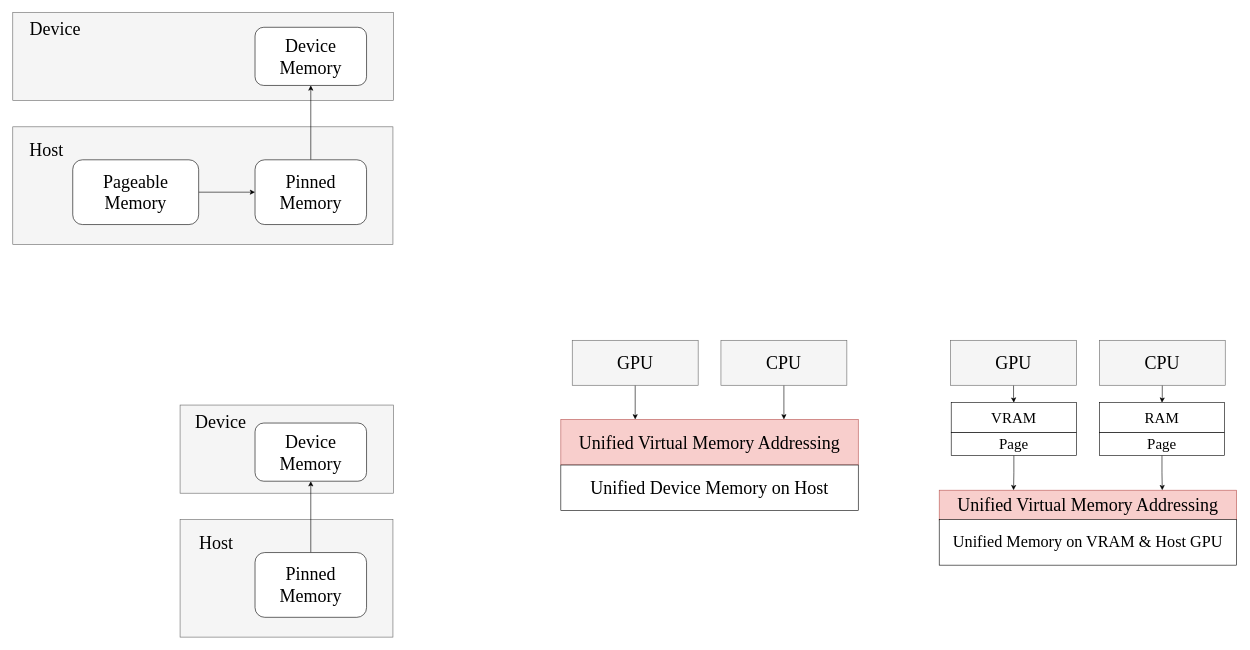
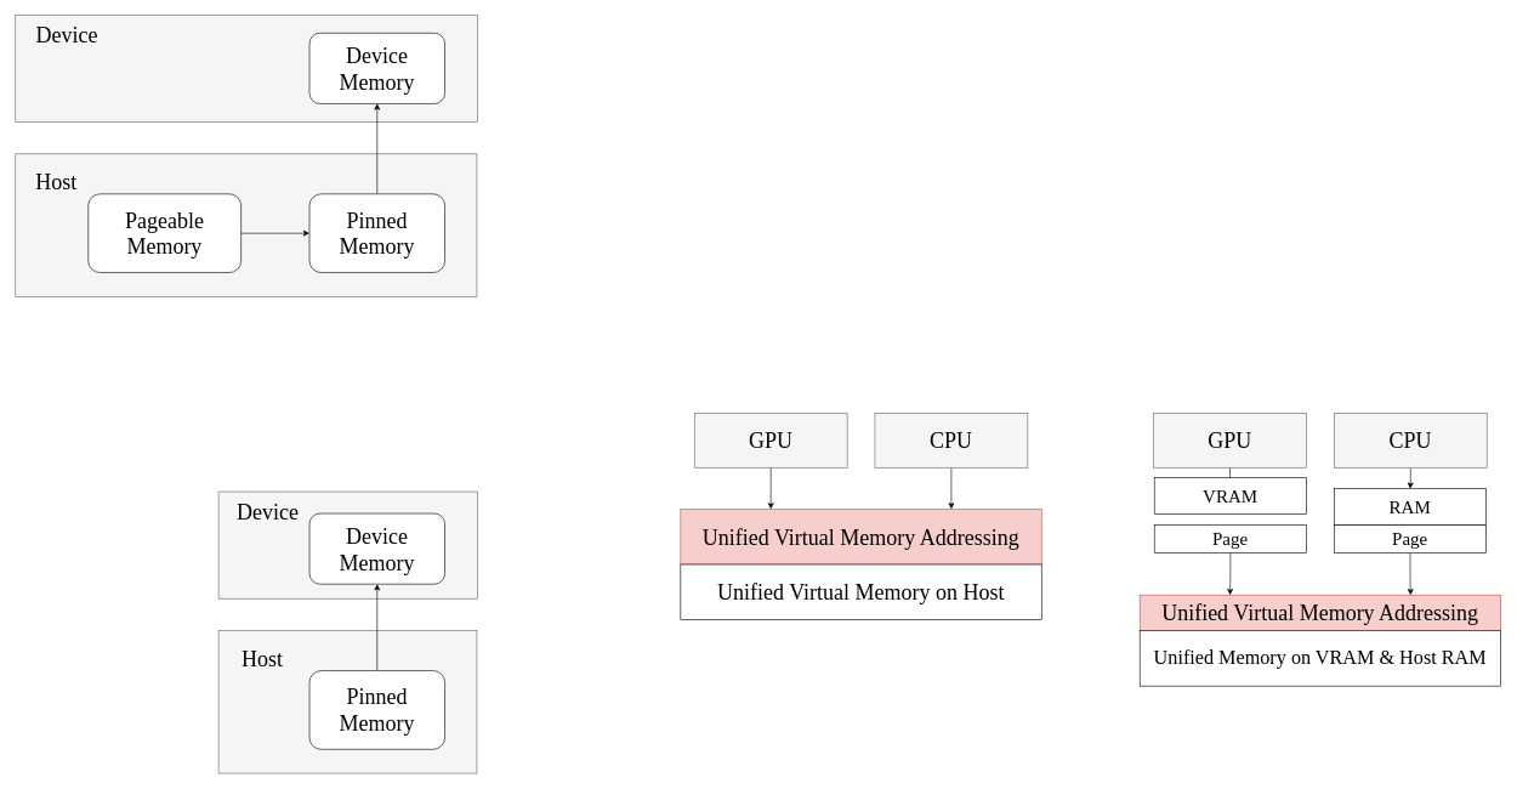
  <mxCell id="0" />
  <mxCell id="1" parent="0" />
  <mxCell id="2" value="" style="rounded=0;whiteSpace=wrap;html=1;fillColor=#f5f5f5;fontColor=#333333;strokeColor=#666666;" parent="1" vertex="1"><mxGeometry x="20" y="211" width="634" height="196" as="geometry" /></mxCell>
  <mxCell id="3" value="&lt;font face=&quot;Lucida Console&quot; style=&quot;font-size: 30px&quot;&gt;Host&amp;nbsp;&amp;nbsp;&lt;/font&gt;" style="text;html=1;strokeColor=none;fillColor=none;align=center;verticalAlign=middle;whiteSpace=wrap;rounded=0;" parent="1" vertex="1"><mxGeometry x="54" y="234" width="60" height="30" as="geometry" /></mxCell>
  <mxCell id="4" value="" style="rounded=0;whiteSpace=wrap;html=1;fillColor=#f5f5f5;fontColor=#333333;strokeColor=#666666;" parent="1" vertex="1"><mxGeometry x="20" y="20" width="635" height="147" as="geometry" /></mxCell>
  <mxCell id="5" value="&lt;font face=&quot;Lucida Console&quot; style=&quot;font-size: 30px&quot;&gt;Device&lt;/font&gt;" style="text;html=1;strokeColor=none;fillColor=none;align=center;verticalAlign=middle;whiteSpace=wrap;rounded=0;" parent="1" vertex="1"><mxGeometry x="61" y="32" width="60" height="30" as="geometry" /></mxCell>
  <mxCell id="6" style="edgeStyle=orthogonalEdgeStyle;rounded=0;orthogonalLoop=1;jettySize=auto;html=1;fontFamily=Lucida Console;fontSize=30;" parent="1" source="7" target="9" edge="1"><mxGeometry relative="1" as="geometry" /></mxCell>
  <mxCell id="7" value="Pageable Memory" style="rounded=1;whiteSpace=wrap;html=1;fontFamily=Lucida Console;fontSize=30;" parent="1" vertex="1"><mxGeometry x="120" y="266" width="210" height="108" as="geometry" /></mxCell>
  <mxCell id="8" style="edgeStyle=orthogonalEdgeStyle;rounded=0;orthogonalLoop=1;jettySize=auto;html=1;fontFamily=Lucida Console;fontSize=30;" parent="1" source="9" target="10" edge="1"><mxGeometry relative="1" as="geometry" /></mxCell>
  <mxCell id="9" value="Pinned Memory" style="rounded=1;whiteSpace=wrap;html=1;fontFamily=Lucida Console;fontSize=30;" parent="1" vertex="1"><mxGeometry x="424" y="266" width="186" height="108" as="geometry" /></mxCell>
  <mxCell id="10" value="Device Memory" style="rounded=1;whiteSpace=wrap;html=1;fontFamily=Lucida Console;fontSize=30;" parent="1" vertex="1"><mxGeometry x="424" y="45" width="186" height="97" as="geometry" /></mxCell>
  <mxCell id="11" value="" style="rounded=0;whiteSpace=wrap;html=1;fillColor=#f5f5f5;fontColor=#333333;strokeColor=#666666;" vertex="1" parent="1"><mxGeometry x="299" y="866" width="355" height="196" as="geometry" /></mxCell>
  <mxCell id="12" value="&lt;font face=&quot;Lucida Console&quot; style=&quot;font-size: 30px&quot;&gt;Host&amp;nbsp;&amp;nbsp;&lt;/font&gt;" style="text;html=1;strokeColor=none;fillColor=none;align=center;verticalAlign=middle;whiteSpace=wrap;rounded=0;" vertex="1" parent="1"><mxGeometry x="337" y="889" width="60" height="30" as="geometry" /></mxCell>
  <mxCell id="13" value="" style="rounded=0;whiteSpace=wrap;html=1;fillColor=#f5f5f5;fontColor=#333333;strokeColor=#666666;" vertex="1" parent="1"><mxGeometry x="299" y="675" width="356" height="147" as="geometry" /></mxCell>
  <mxCell id="14" value="&lt;font face=&quot;Lucida Console&quot; style=&quot;font-size: 30px&quot;&gt;Device&lt;/font&gt;" style="text;html=1;strokeColor=none;fillColor=none;align=center;verticalAlign=middle;whiteSpace=wrap;rounded=0;" vertex="1" parent="1"><mxGeometry x="337" y="687" width="60" height="30" as="geometry" /></mxCell>
  <mxCell id="15" style="edgeStyle=orthogonalEdgeStyle;rounded=0;orthogonalLoop=1;jettySize=auto;html=1;fontFamily=Lucida Console;fontSize=30;" edge="1" source="16" target="17" parent="1"><mxGeometry relative="1" as="geometry" /></mxCell>
  <mxCell id="16" value="Pinned Memory" style="rounded=1;whiteSpace=wrap;html=1;fontFamily=Lucida Console;fontSize=30;" vertex="1" parent="1"><mxGeometry x="424" y="921" width="186" height="108" as="geometry" /></mxCell>
  <mxCell id="17" value="Device Memory" style="rounded=1;whiteSpace=wrap;html=1;fontFamily=Lucida Console;fontSize=30;" vertex="1" parent="1"><mxGeometry x="424" y="705" width="186" height="97" as="geometry" /></mxCell>
  <mxCell id="18" style="edgeStyle=orthogonalEdgeStyle;rounded=0;orthogonalLoop=1;jettySize=auto;html=1;entryX=0.25;entryY=0;entryDx=0;entryDy=0;" edge="1" parent="1" source="19" target="22"><mxGeometry relative="1" as="geometry" /></mxCell>
  <mxCell id="19" value="&lt;span style=&quot;color: rgb(0 , 0 , 0) ; font-family: &amp;#34;lucida console&amp;#34; ; font-size: 30px&quot;&gt;GPU&lt;/span&gt;" style="rounded=0;whiteSpace=wrap;html=1;fillColor=#f5f5f5;fontColor=#333333;strokeColor=#666666;" vertex="1" parent="1"><mxGeometry x="953" y="567" width="210" height="75" as="geometry" /></mxCell>
  <mxCell id="20" style="edgeStyle=orthogonalEdgeStyle;rounded=0;orthogonalLoop=1;jettySize=auto;html=1;entryX=0.75;entryY=0;entryDx=0;entryDy=0;" edge="1" parent="1" source="21" target="22"><mxGeometry relative="1" as="geometry" /></mxCell>
  <mxCell id="21" value="&lt;span style=&quot;color: rgb(0 , 0 , 0) ; font-family: &amp;#34;lucida console&amp;#34; ; font-size: 30px&quot;&gt;CPU&lt;/span&gt;" style="rounded=0;whiteSpace=wrap;html=1;fillColor=#f5f5f5;fontColor=#333333;strokeColor=#666666;" vertex="1" parent="1"><mxGeometry x="1201" y="567" width="210" height="75" as="geometry" /></mxCell>
  <mxCell id="22" value="&lt;span style=&quot;color: rgb(0 , 0 , 0) ; font-family: &amp;#34;lucida console&amp;#34; ; font-size: 30px&quot;&gt;Unified Virtual Memory Addressing&lt;/span&gt;" style="rounded=0;whiteSpace=wrap;html=1;fillColor=#f8cecc;strokeColor=#b85450;" vertex="1" parent="1"><mxGeometry x="934" y="699" width="496" height="76" as="geometry" /></mxCell>
- <mxCell id="23" value="&lt;span style=&quot;color: rgb(0 , 0 , 0) ; font-family: &amp;#34;lucida console&amp;#34; ; font-size: 30px&quot;&gt;Unified Device Memory on Host&lt;/span&gt;" style="rounded=0;whiteSpace=wrap;html=1;" vertex="1" parent="1"><mxGeometry x="934" y="775" width="496" height="76" as="geometry" /></mxCell>
+ <mxCell id="23" value="&lt;span style=&quot;color: rgb(0 , 0 , 0) ; font-family: &amp;#34;lucida console&amp;#34; ; font-size: 30px&quot;&gt;Unified Virtual Memory on Host&lt;/span&gt;" style="rounded=0;whiteSpace=wrap;html=1;" vertex="1" parent="1"><mxGeometry x="934" y="775" width="496" height="76" as="geometry" /></mxCell>
  <mxCell id="24" style="edgeStyle=orthogonalEdgeStyle;rounded=0;orthogonalLoop=1;jettySize=auto;html=1;entryX=0.5;entryY=0;entryDx=0;entryDy=0;" edge="1" source="25" target="28" parent="1"><mxGeometry relative="1" as="geometry" /></mxCell>
  <mxCell id="25" value="&lt;span style=&quot;color: rgb(0 , 0 , 0) ; font-family: &amp;#34;lucida console&amp;#34; ; font-size: 30px&quot;&gt;GPU&lt;/span&gt;" style="rounded=0;whiteSpace=wrap;html=1;fillColor=#f5f5f5;fontColor=#333333;strokeColor=#666666;" vertex="1" parent="1"><mxGeometry x="1584" y="567" width="210" height="75" as="geometry" /></mxCell>
  <mxCell id="26" style="edgeStyle=orthogonalEdgeStyle;rounded=0;orthogonalLoop=1;jettySize=auto;html=1;entryX=0.5;entryY=0;entryDx=0;entryDy=0;fontSize=25;" edge="1" parent="1" source="27" target="32"><mxGeometry relative="1" as="geometry" /></mxCell>
  <mxCell id="27" value="&lt;span style=&quot;color: rgb(0 , 0 , 0) ; font-family: &amp;#34;lucida console&amp;#34; ; font-size: 30px&quot;&gt;CPU&lt;/span&gt;" style="rounded=0;whiteSpace=wrap;html=1;fillColor=#f5f5f5;fontColor=#333333;strokeColor=#666666;" vertex="1" parent="1"><mxGeometry x="1832" y="567" width="210" height="75" as="geometry" /></mxCell>
- <mxCell id="28" value="&lt;span style=&quot;color: rgb(0, 0, 0); font-family: &amp;quot;lucida console&amp;quot;; font-size: 25px;&quot;&gt;VRAM&lt;/span&gt;" style="rounded=0;whiteSpace=wrap;html=1;fontSize=25;" vertex="1" parent="1"><mxGeometry x="1585" y="671" width="209" height="50" as="geometry" /></mxCell>
+ <mxCell id="28" value="&lt;span style=&quot;color: rgb(0, 0, 0); font-family: &amp;quot;lucida console&amp;quot;; font-size: 25px;&quot;&gt;VRAM&lt;/span&gt;" style="rounded=0;whiteSpace=wrap;html=1;fontSize=25;" vertex="1" parent="1"><mxGeometry x="1585" y="656" width="209" height="50" as="geometry" /></mxCell>
  <mxCell id="29" value="&lt;span style=&quot;font-family: &amp;#34;lucida console&amp;#34; ; font-size: 30px&quot;&gt;Unified Virtual Memory Addressing&lt;/span&gt;" style="rounded=0;whiteSpace=wrap;html=1;fillColor=#f8cecc;strokeColor=#b85450;" vertex="1" parent="1"><mxGeometry x="1565" y="817" width="496" height="50" as="geometry" /></mxCell>
  <mxCell id="30" style="edgeStyle=orthogonalEdgeStyle;rounded=0;orthogonalLoop=1;jettySize=auto;html=1;entryX=0.25;entryY=0;entryDx=0;entryDy=0;" edge="1" parent="1" source="31" target="29"><mxGeometry relative="1" as="geometry" /></mxCell>
  <mxCell id="31" value="&lt;span style=&quot;color: rgb(0, 0, 0); font-family: &amp;quot;lucida console&amp;quot;; font-size: 25px;&quot;&gt;Page&lt;/span&gt;" style="rounded=0;whiteSpace=wrap;html=1;fontSize=25;" vertex="1" parent="1"><mxGeometry x="1585" y="721" width="209" height="38" as="geometry" /></mxCell>
  <mxCell id="32" value="&lt;span style=&quot;color: rgb(0 , 0 , 0) ; font-family: &amp;#34;lucida console&amp;#34; ; font-size: 25px&quot;&gt;RAM&lt;/span&gt;" style="rounded=0;whiteSpace=wrap;html=1;fontSize=25;" vertex="1" parent="1"><mxGeometry x="1832" y="671" width="209" height="50" as="geometry" /></mxCell>
  <mxCell id="33" style="edgeStyle=orthogonalEdgeStyle;rounded=0;orthogonalLoop=1;jettySize=auto;html=1;entryX=0.75;entryY=0;entryDx=0;entryDy=0;fontSize=25;" edge="1" parent="1" source="34" target="29"><mxGeometry relative="1" as="geometry" /></mxCell>
  <mxCell id="34" value="&lt;span style=&quot;color: rgb(0, 0, 0); font-family: &amp;quot;lucida console&amp;quot;; font-size: 25px;&quot;&gt;Page&lt;/span&gt;" style="rounded=0;whiteSpace=wrap;html=1;fontSize=25;" vertex="1" parent="1"><mxGeometry x="1832" y="721" width="209" height="38" as="geometry" /></mxCell>
- <mxCell id="35" value="&lt;span style=&quot;color: rgb(0 , 0 , 0) ; font-family: &amp;#34;lucida console&amp;#34;&quot;&gt;&lt;font style=&quot;font-size: 27px&quot;&gt;Unified Memory on VRAM &amp;amp; Host GPU&lt;/font&gt;&lt;/span&gt;" style="rounded=0;whiteSpace=wrap;html=1;" vertex="1" parent="1"><mxGeometry x="1565" y="866" width="496" height="76" as="geometry" /></mxCell>
+ <mxCell id="35" value="&lt;span style=&quot;color: rgb(0 , 0 , 0) ; font-family: &amp;#34;lucida console&amp;#34;&quot;&gt;&lt;font style=&quot;font-size: 27px&quot;&gt;Unified Memory on VRAM &amp;amp; Host RAM&lt;/font&gt;&lt;/span&gt;" style="rounded=0;whiteSpace=wrap;html=1;" vertex="1" parent="1"><mxGeometry x="1565" y="866" width="496" height="76" as="geometry" /></mxCell>
